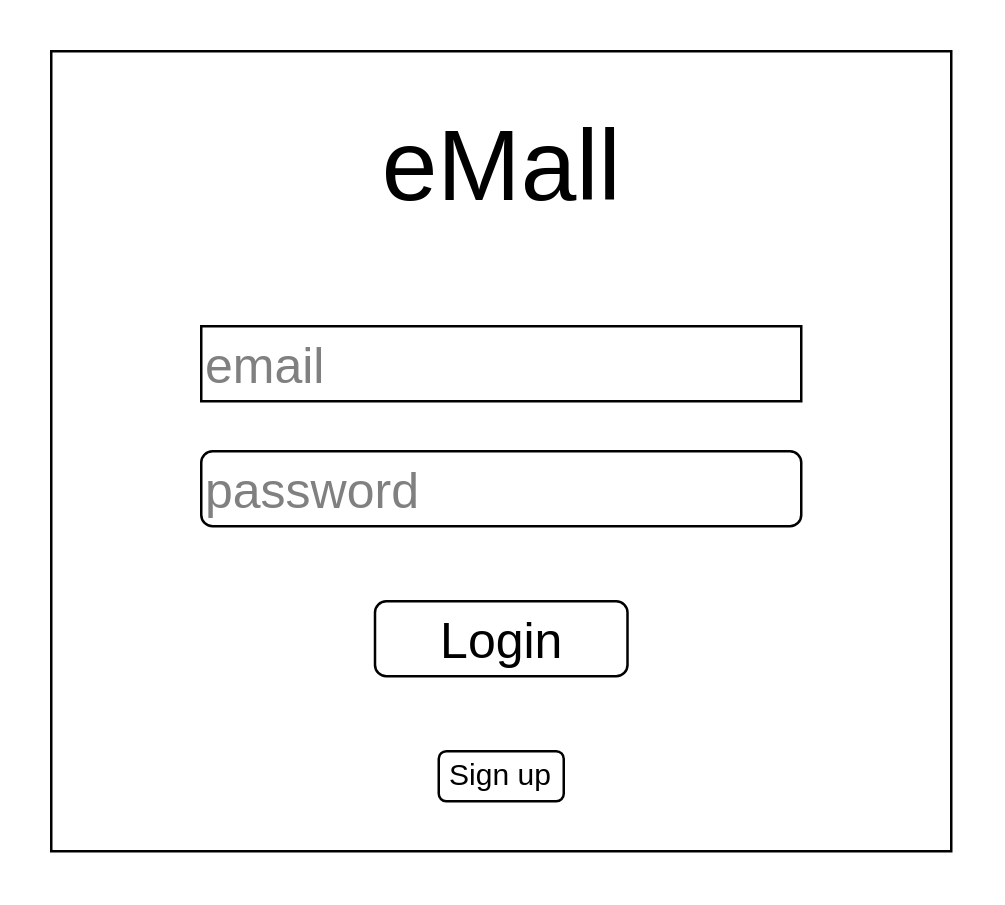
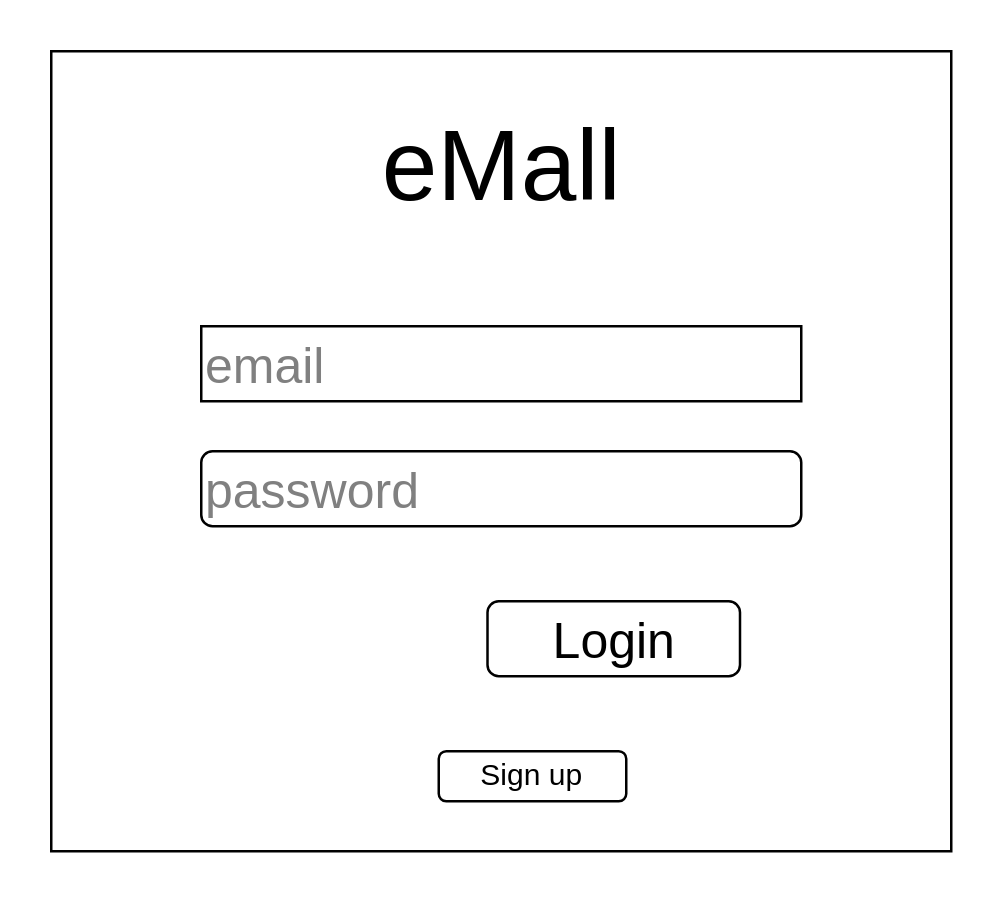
  <mxCell id="0" />
  <mxCell id="1" parent="0" />
  <mxCell id="2" value="" style="rounded=0;whiteSpace=wrap;html=1;fontSize=20;" parent="1" vertex="1"><mxGeometry x="20" width="360" height="320" as="geometry" y="20" /></mxCell>
  <mxCell id="3" value="&lt;font style=&quot;font-size: 40px;&quot;&gt;eMall&lt;/font&gt;" style="text;html=1;strokeColor=none;fillColor=none;align=center;verticalAlign=middle;whiteSpace=wrap;rounded=0;" parent="1" vertex="1"><mxGeometry x="139.5" y="30" width="121" height="70" as="geometry" /></mxCell>
- <mxCell id="4" value="Login" style="rounded=1;whiteSpace=wrap;html=1;fontSize=20;" parent="1" vertex="1"><mxGeometry x="149.5" y="240" width="101" height="30" as="geometry" /></mxCell>
+ <mxCell id="4" value="Login" style="rounded=1;whiteSpace=wrap;html=1;fontSize=20;" parent="1" vertex="1"><mxGeometry x="194.5" y="240" width="101" height="30" as="geometry" /></mxCell>
  <mxCell id="5" value="&lt;font color=&quot;#808080&quot;&gt;email&lt;/font&gt;" style="whiteSpace=wrap;html=1;fontSize=20;align=left;rounded=0;" parent="1" vertex="1"><mxGeometry x="80" y="130" width="240" height="30" as="geometry" /></mxCell>
  <mxCell id="6" value="&lt;font color=&quot;#808080&quot;&gt;password&lt;/font&gt;" style="rounded=1;whiteSpace=wrap;html=1;fontSize=20;align=left;" parent="1" vertex="1"><mxGeometry x="80" y="180" width="240" height="30" as="geometry" /></mxCell>
- <mxCell id="7" value="Sign up" style="rounded=1;whiteSpace=wrap;html=1;" vertex="1" parent="1"><mxGeometry x="175" y="300" width="50" height="20" as="geometry" /></mxCell>
+ <mxCell id="7" value="Sign up" style="rounded=1;whiteSpace=wrap;html=1;" vertex="1" parent="1"><mxGeometry x="175" y="300" width="75" height="20" as="geometry" /></mxCell>
